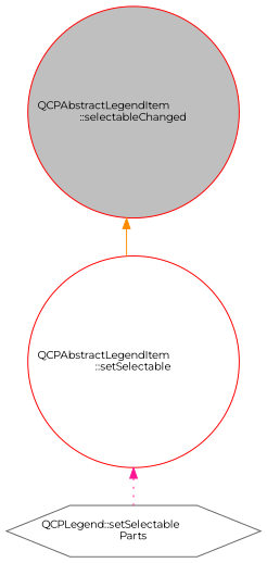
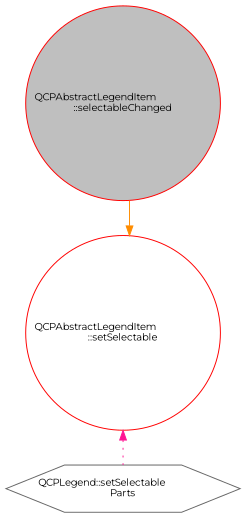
  digraph {
    fontname=Montserrat
    rankdir=TB
    node [color=red fillcolor=white fontname=Montserrat fontsize=10 shape=circle style=filled]
    edge [dir=back fontname=Montserrat fontsize=10 labelfontname=Helvetica labelfontsize=10]
    n1 [fillcolor=grey75 fontcolor=black height=0.2 label="QCPAbstractLegendItem\l::selectableChanged" width=0.4]
    n2 [height=0.2 label="QCPAbstractLegendItem\l::setSelectable" width=0.4]
    n3 [color=gray40 height=0.2 label="QCPLegend::setSelectable\lParts" shape=hexagon width=0.4]
-   n1 -> n2 [color=darkorange style=solid]
+   n2 -> n1 [color=darkorange style=solid]
    n2 -> n3 [color=deeppink style=dotted]
  }
